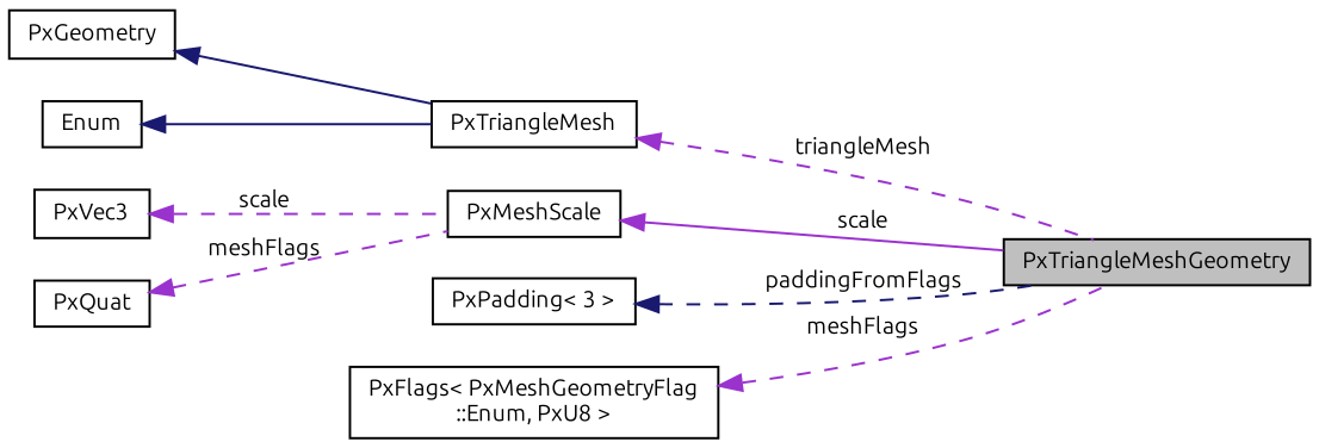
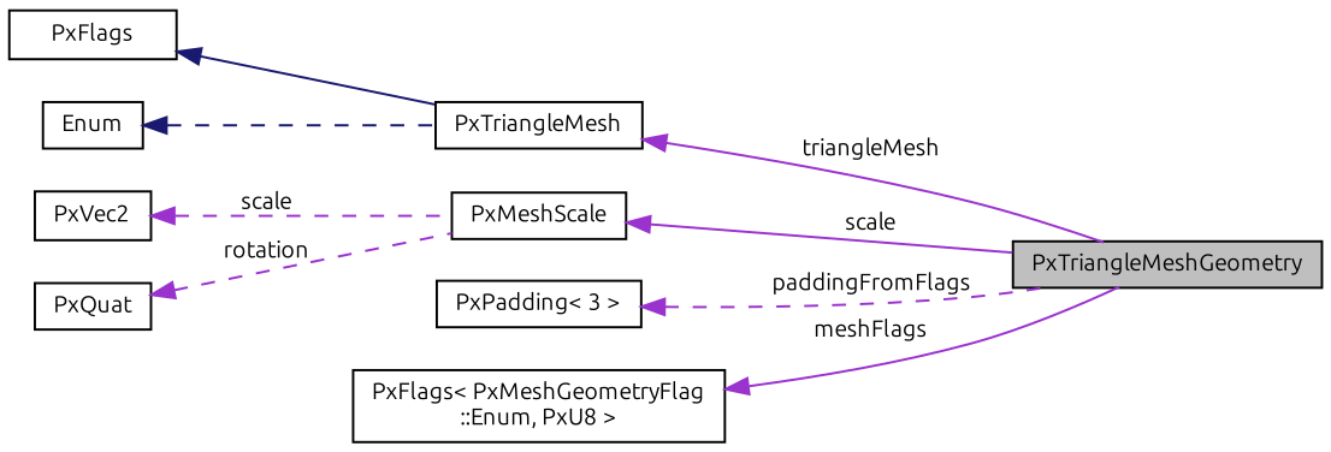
  digraph {
    fontname=Ubuntu
    rankdir=LR
    node [color=black fillcolor=white fontname=Ubuntu fontsize=10 shape=record style=filled]
    edge [color=darkorchid3 dir=back fontname=Ubuntu fontsize=10 labelfontname=Helvetica labelfontsize=10 style=dashed]
    n1 [fillcolor=grey75 fontcolor=black height=0.2 label=PxTriangleMeshGeometry width=0.4]
-   n2 [height=0.2 label=PxGeometry width=0.4]
+   n2 [height=0.2 label=PxFlags width=0.4]
    n3 [height=0.2 label=PxTriangleMesh width=0.4]
    n4 [height=0.2 label=PxMeshScale width=0.4]
-   n5 [height=0.2 label=PxVec3 width=0.4]
+   n5 [height=0.2 label=PxVec2 width=0.4]
    n6 [height=0.2 label=PxQuat width=0.4]
    n7 [height=0.2 label="PxPadding\< 3 \>" width=0.4]
    n8 [height=0.2 label=Enum width=0.4]
    n9 [height=0.2 label="PxFlags\< PxMeshGeometryFlag\l::Enum, PxU8 \>" width=0.4]
    n2 -> n3 [color=midnightblue style=solid]
-   n3 -> n1 [label=" triangleMesh"]
+   n3 -> n1 [label=" triangleMesh" style=solid]
    n4 -> n1 [label=" scale" style=solid]
    n5 -> n4 [label=" scale"]
-   n6 -> n4 [label=" meshFlags"]
-   n7 -> n1 [color=midnightblue label=" paddingFromFlags"]
-   n8 -> n3 [color=midnightblue style=solid]
-   n9 -> n1 [label=" meshFlags"]
+   n6 -> n4 [label=" rotation"]
+   n7 -> n1 [label=" paddingFromFlags"]
+   n8 -> n3 [color=midnightblue]
+   n9 -> n1 [label=" meshFlags" style=solid]
  }
